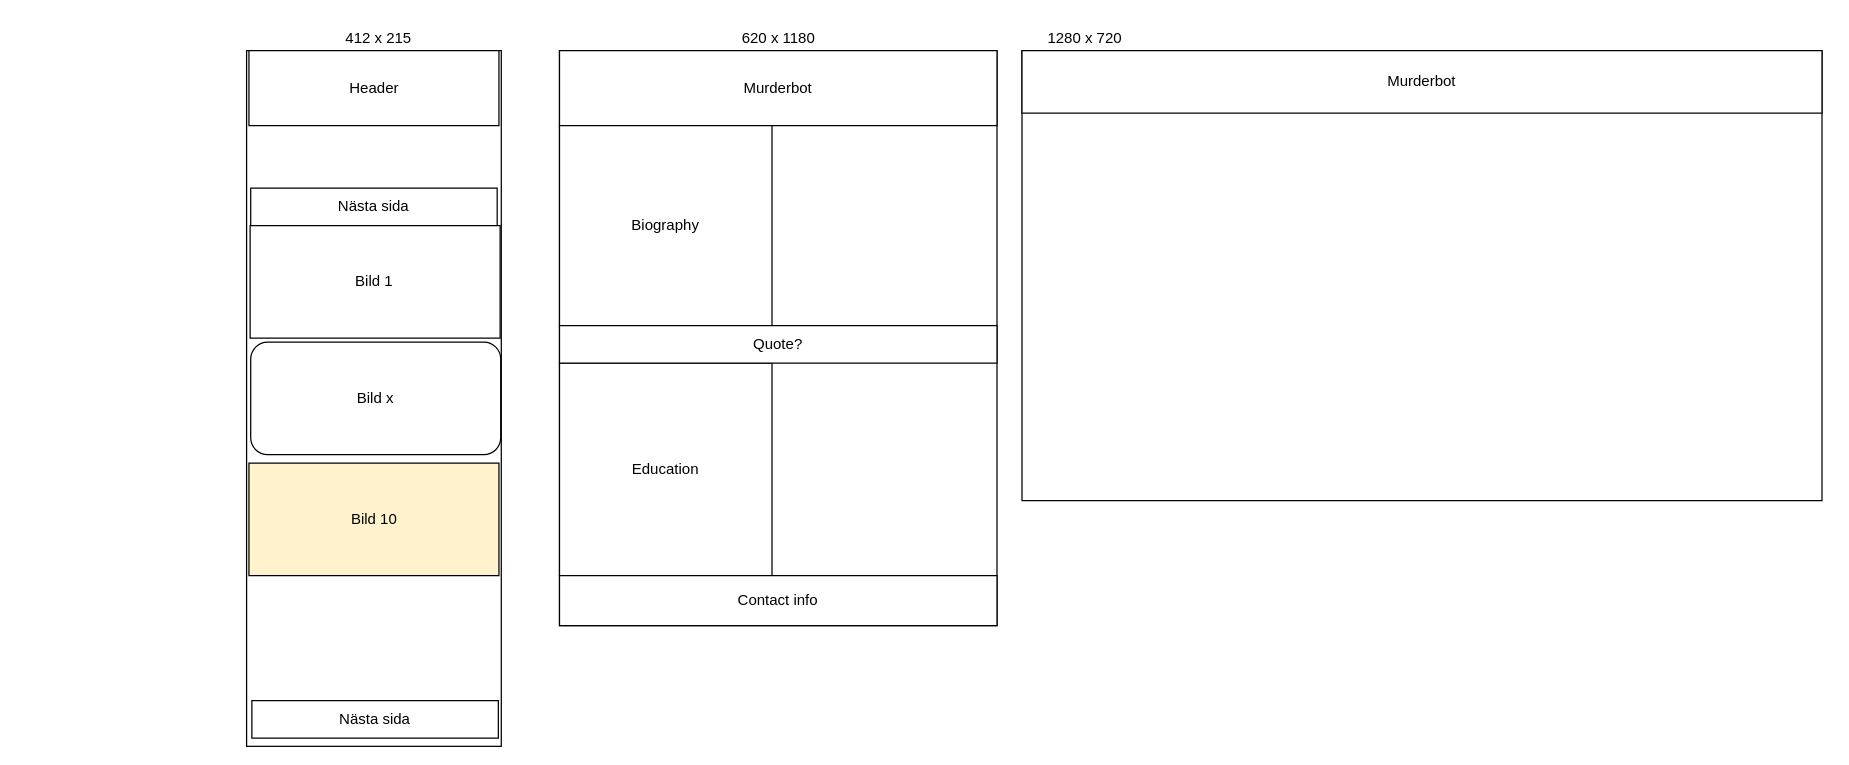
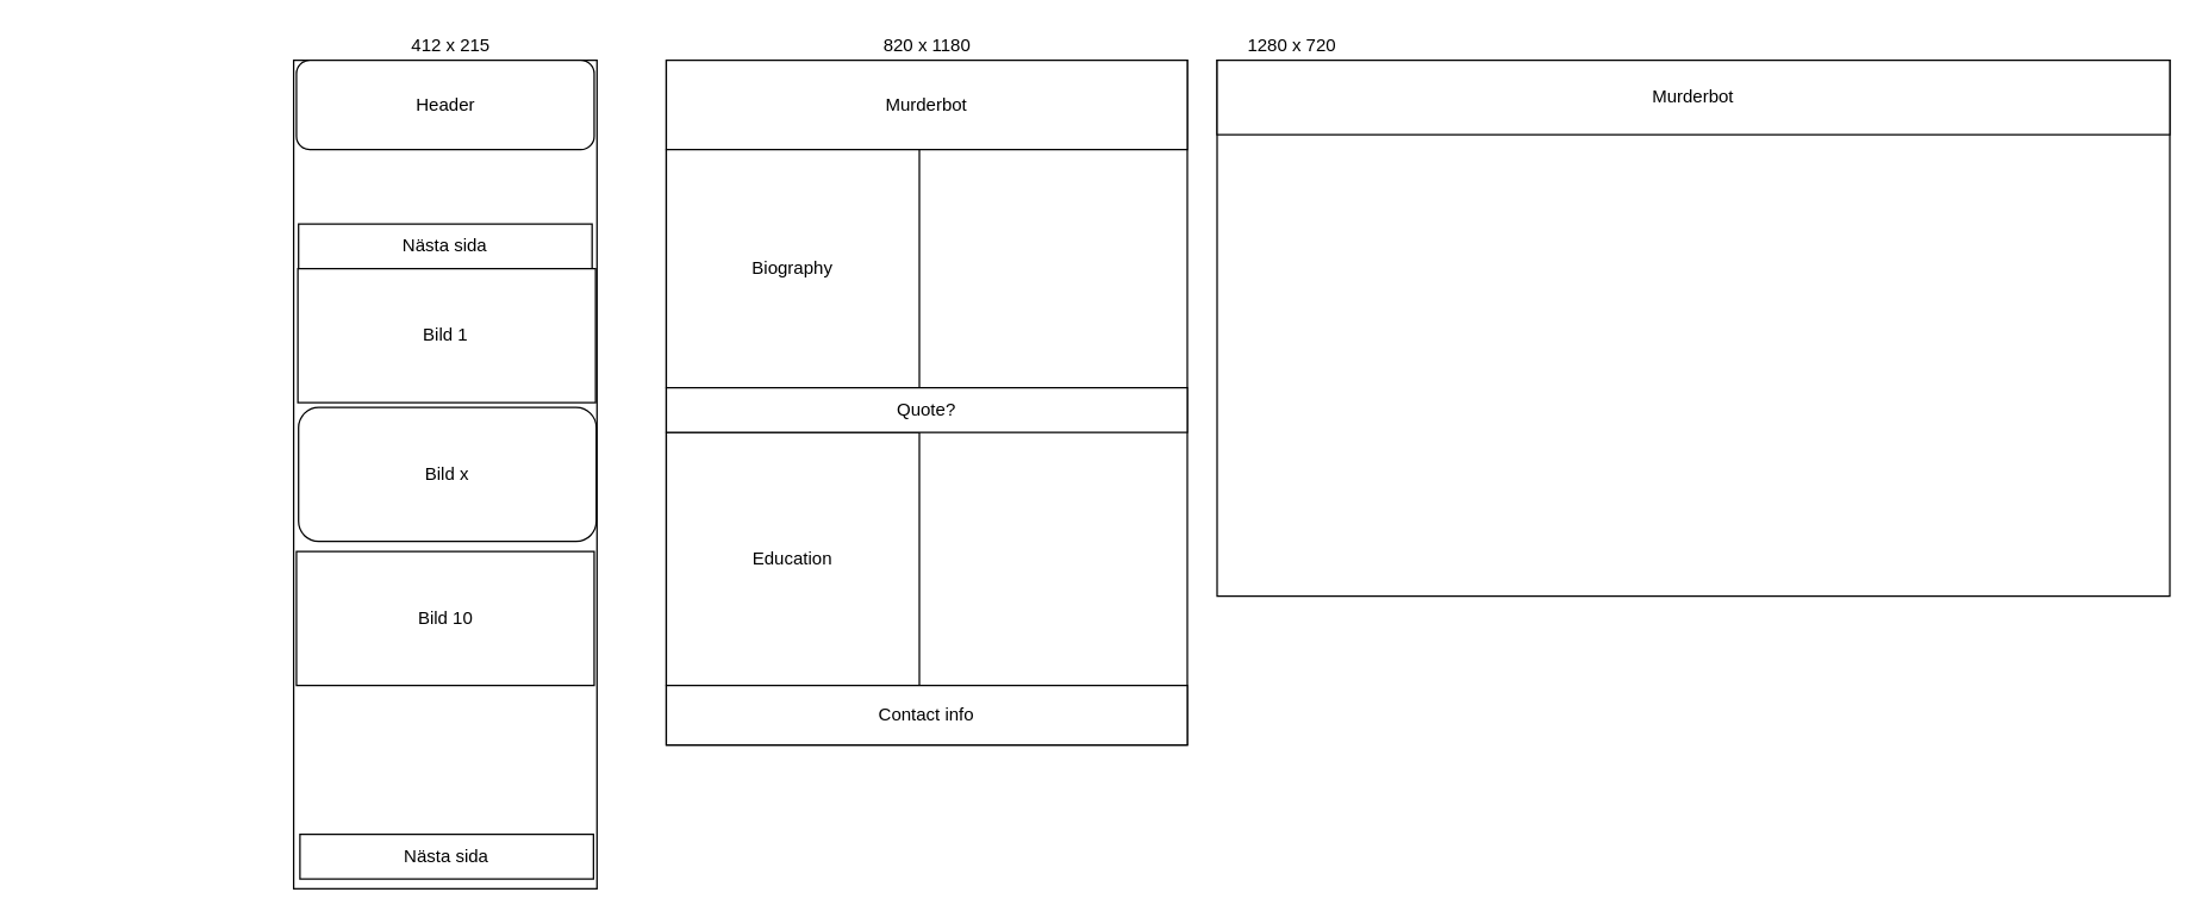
  <mxCell id="0" />
  <mxCell id="1" parent="0" />
  <mxCell id="2" value="" style="group" parent="1" vertex="1" connectable="0"><mxGeometry x="196.685" y="40" width="390.32" height="550" as="geometry" /></mxCell>
  <mxCell id="3" value="" style="rounded=0;whiteSpace=wrap;html=1;rotation=90;" parent="2" vertex="1"><mxGeometry x="-176.4" y="176.41" width="556.56" height="203.75" as="geometry" /></mxCell>
- <mxCell id="4" value="Header" style="rounded=0;whiteSpace=wrap;html=1;" parent="2" vertex="1"><mxGeometry x="1.875" width="200" height="60" as="geometry" /></mxCell>
+ <mxCell id="4" value="Header" style="whiteSpace=wrap;html=1;rounded=1;" parent="2" vertex="1"><mxGeometry x="1.875" width="200" height="60" as="geometry" /></mxCell>
  <mxCell id="5" value="" style="group" parent="2" vertex="1" connectable="0"><mxGeometry x="0.93" y="60" width="201.88" height="490" as="geometry" /></mxCell>
  <mxCell id="6" value="Nästa sida" style="rounded=0;whiteSpace=wrap;html=1;" parent="5" vertex="1"><mxGeometry x="3.285" y="460" width="197.18" height="30" as="geometry" /></mxCell>
  <mxCell id="7" value="Nästa sida" style="rounded=0;whiteSpace=wrap;html=1;" parent="2" vertex="1"><mxGeometry x="3.285" y="110" width="197.18" height="30" as="geometry" /></mxCell>
  <mxCell id="8" value="Bild 1" style="rounded=0;whiteSpace=wrap;html=1;" parent="2" vertex="1"><mxGeometry x="2.81" y="140" width="200" height="90" as="geometry" /></mxCell>
  <mxCell id="9" value="Bild x" style="whiteSpace=wrap;html=1;rounded=1;" parent="2" vertex="1"><mxGeometry x="3.29" y="233.28" width="200" height="90" as="geometry" /></mxCell>
- <mxCell id="10" value="Bild 10" style="rounded=0;whiteSpace=wrap;html=1;fillColor=#fff2cc;" parent="2" vertex="1"><mxGeometry x="1.88" y="330" width="200" height="90" as="geometry" /></mxCell>
+ <mxCell id="10" value="Bild 10" style="rounded=0;whiteSpace=wrap;html=1;" parent="2" vertex="1"><mxGeometry x="1.88" y="330" width="200" height="90" as="geometry" /></mxCell>
  <mxCell id="11" value="412 x 215" style="text;html=1;align=center;verticalAlign=middle;resizable=0;points=[];autosize=1;strokeColor=none;fillColor=none;" parent="1" vertex="1"><mxGeometry x="267" width="70" height="20" as="geometry" y="20" /></mxCell>
- <mxCell id="12" value="620 x 1180" style="text;html=1;align=center;verticalAlign=middle;resizable=0;points=[];autosize=1;strokeColor=none;fillColor=none;" parent="1" vertex="1"><mxGeometry x="587" width="70" height="20" as="geometry" y="20" /></mxCell>
+ <mxCell id="12" value="820 x 1180" style="text;html=1;align=center;verticalAlign=middle;resizable=0;points=[];autosize=1;strokeColor=none;fillColor=none;" parent="1" vertex="1"><mxGeometry x="587" width="70" height="20" as="geometry" y="20" /></mxCell>
  <mxCell id="13" value="1280 x 720" style="text;html=1;align=center;verticalAlign=middle;resizable=0;points=[];autosize=1;strokeColor=none;fillColor=none;" parent="1" vertex="1"><mxGeometry x="832" width="70" height="20" as="geometry" y="20" /></mxCell>
  <mxCell id="14" value="" style="rounded=0;whiteSpace=wrap;html=1;" parent="1" vertex="1"><mxGeometry x="817" y="40" width="640" height="360" as="geometry" /></mxCell>
  <mxCell id="15" value="" style="group" parent="1" vertex="1" connectable="0"><mxGeometry x="447" y="40" width="350" height="460" as="geometry" /></mxCell>
  <mxCell id="16" value="" style="rounded=0;whiteSpace=wrap;html=1;" parent="15" vertex="1"><mxGeometry width="350" height="460" as="geometry" /></mxCell>
  <mxCell id="17" value="Murderbot" style="rounded=0;whiteSpace=wrap;html=1;" parent="15" vertex="1"><mxGeometry width="350" height="60" as="geometry" /></mxCell>
  <mxCell id="18" value="Biography" style="rounded=0;whiteSpace=wrap;html=1;" parent="15" vertex="1"><mxGeometry y="60" width="170" height="160" as="geometry" /></mxCell>
  <mxCell id="19" value="Education" style="rounded=0;whiteSpace=wrap;html=1;" parent="15" vertex="1"><mxGeometry y="250" width="170" height="170" as="geometry" /></mxCell>
  <mxCell id="20" value="Contact info" style="rounded=0;whiteSpace=wrap;html=1;" parent="15" vertex="1"><mxGeometry y="420" width="350" height="40" as="geometry" /></mxCell>
  <mxCell id="21" value="Quote?" style="rounded=0;whiteSpace=wrap;html=1;" parent="15" vertex="1"><mxGeometry y="220" width="350" height="30" as="geometry" /></mxCell>
  <mxCell id="22" value="Murderbot" style="rounded=0;whiteSpace=wrap;html=1;" parent="1" vertex="1"><mxGeometry x="817" y="40" width="640" height="50" as="geometry" /></mxCell>
